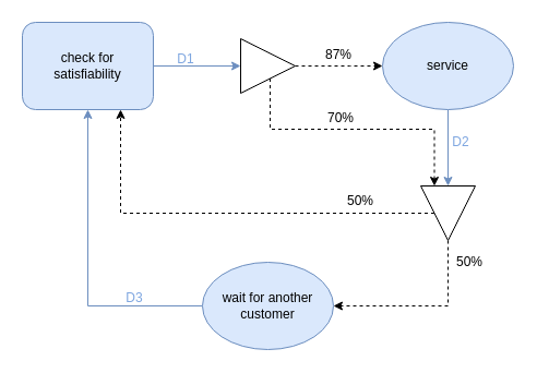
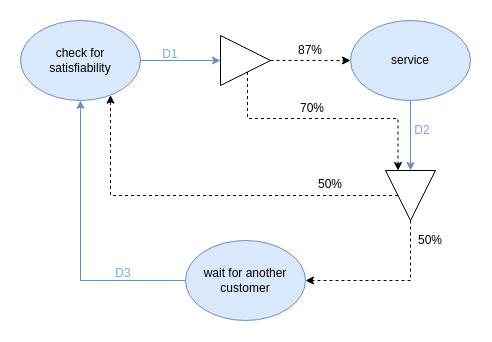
  <mxCell id="0" />
  <mxCell id="1" parent="0" />
  <mxCell id="2" style="edgeStyle=orthogonalEdgeStyle;rounded=0;orthogonalLoop=1;jettySize=auto;html=1;fillColor=#dae8fc;strokeColor=#6c8ebf;" edge="1" parent="1" source="3" target="11"><mxGeometry relative="1" as="geometry" /></mxCell>
  <mxCell id="3" value="service" style="ellipse;whiteSpace=wrap;html=1;fillColor=#dae8fc;strokeColor=#6c8ebf;" vertex="1" parent="1"><mxGeometry x="350" y="20" width="120" height="80" as="geometry" /></mxCell>
  <mxCell id="4" style="edgeStyle=orthogonalEdgeStyle;rounded=0;orthogonalLoop=1;jettySize=auto;html=1;fillColor=#dae8fc;strokeColor=#6c8ebf;" edge="1" parent="1" source="5" target="8"><mxGeometry relative="1" as="geometry" /></mxCell>
- <mxCell id="5" value="&lt;div&gt;check for &lt;br&gt;&lt;/div&gt;&lt;div&gt;satisfiability&lt;/div&gt;" style="whiteSpace=wrap;html=1;fillColor=#dae8fc;strokeColor=#6c8ebf;rounded=1;" vertex="1" parent="1"><mxGeometry x="20" y="20" width="120" height="80" as="geometry" /></mxCell>
+ <mxCell id="5" value="&lt;div&gt;check for &lt;br&gt;&lt;/div&gt;&lt;div&gt;satisfiability&lt;/div&gt;" style="ellipse;whiteSpace=wrap;html=1;fillColor=#dae8fc;strokeColor=#6c8ebf;" vertex="1" parent="1"><mxGeometry x="20" y="20" width="120" height="80" as="geometry" /></mxCell>
  <mxCell id="6" style="edgeStyle=orthogonalEdgeStyle;rounded=0;orthogonalLoop=1;jettySize=auto;html=1;dashed=1;" edge="1" parent="1" source="8" target="3"><mxGeometry relative="1" as="geometry"><Array as="points"><mxPoint x="320" y="60" /><mxPoint x="320" y="60" /></Array></mxGeometry></mxCell>
  <mxCell id="7" style="edgeStyle=orthogonalEdgeStyle;rounded=0;orthogonalLoop=1;jettySize=auto;html=1;dashed=1;entryX=0;entryY=0.75;entryDx=0;entryDy=0;" edge="1" parent="1" source="8" target="11"><mxGeometry relative="1" as="geometry"><mxPoint x="247" y="40" as="sourcePoint" /><mxPoint x="399.5" y="137.5" as="targetPoint" /><Array as="points"><mxPoint x="247" y="118" /><mxPoint x="398" y="118" /></Array></mxGeometry></mxCell>
  <mxCell id="8" value="" style="triangle;whiteSpace=wrap;html=1;" vertex="1" parent="1"><mxGeometry x="220" y="35" width="50" height="50" as="geometry" /></mxCell>
  <mxCell id="9" style="edgeStyle=orthogonalEdgeStyle;rounded=0;orthogonalLoop=1;jettySize=auto;html=1;dashed=1;" edge="1" parent="1" source="11" target="5"><mxGeometry relative="1" as="geometry"><Array as="points"><mxPoint x="110" y="195" /></Array></mxGeometry></mxCell>
  <mxCell id="10" style="edgeStyle=orthogonalEdgeStyle;rounded=0;orthogonalLoop=1;jettySize=auto;html=1;entryX=0;entryY=0.5;entryDx=0;entryDy=0;dashed=1;" edge="1" parent="1" source="11" target="13"><mxGeometry relative="1" as="geometry"><Array as="points"><mxPoint x="410" y="280" /></Array></mxGeometry></mxCell>
  <mxCell id="11" value="" style="triangle;whiteSpace=wrap;html=1;rotation=90;" vertex="1" parent="1"><mxGeometry x="385" y="170" width="50" height="50" as="geometry" /></mxCell>
  <mxCell id="12" style="edgeStyle=orthogonalEdgeStyle;rounded=0;orthogonalLoop=1;jettySize=auto;html=1;fillColor=#dae8fc;strokeColor=#6c8ebf;" edge="1" parent="1" source="13" target="5"><mxGeometry relative="1" as="geometry"><Array as="points"><mxPoint x="80" y="280" /></Array></mxGeometry></mxCell>
  <mxCell id="13" value="wait for another customer" style="ellipse;whiteSpace=wrap;html=1;direction=west;fillColor=#dae8fc;strokeColor=#6c8ebf;" vertex="1" parent="1"><mxGeometry x="185" y="240" width="120" height="80" as="geometry" /></mxCell>
  <mxCell id="14" value="87%" style="text;html=1;strokeColor=none;fillColor=none;align=center;verticalAlign=middle;whiteSpace=wrap;rounded=0;" vertex="1" parent="1"><mxGeometry x="290" y="40" width="40" height="20" as="geometry" /></mxCell>
  <mxCell id="15" value="70%" style="text;html=1;strokeColor=none;fillColor=none;align=center;verticalAlign=middle;whiteSpace=wrap;rounded=0;" vertex="1" parent="1"><mxGeometry x="292" y="97.5" width="40" height="20" as="geometry" /></mxCell>
  <mxCell id="16" value="50%" style="text;html=1;strokeColor=none;fillColor=none;align=center;verticalAlign=middle;whiteSpace=wrap;rounded=0;" vertex="1" parent="1"><mxGeometry x="410" y="230" width="40" height="20" as="geometry" /></mxCell>
  <mxCell id="17" value="50%" style="text;html=1;strokeColor=none;fillColor=none;align=center;verticalAlign=middle;whiteSpace=wrap;rounded=0;" vertex="1" parent="1"><mxGeometry x="310" y="174" width="40" height="20" as="geometry" /></mxCell>
  <mxCell id="18" value="D1" style="text;html=1;strokeColor=none;fillColor=none;align=center;verticalAlign=middle;whiteSpace=wrap;rounded=0;fontColor=#7EA6E0;" vertex="1" parent="1"><mxGeometry x="150" y="44" width="40" height="20" as="geometry" /></mxCell>
  <mxCell id="19" value="D2" style="text;html=1;strokeColor=none;fillColor=none;align=center;verticalAlign=middle;whiteSpace=wrap;rounded=0;fontColor=#7EA6E0;" vertex="1" parent="1"><mxGeometry x="402" y="120" width="40" height="20" as="geometry" /></mxCell>
  <mxCell id="20" value="D3" style="text;html=1;strokeColor=none;fillColor=none;align=center;verticalAlign=middle;whiteSpace=wrap;rounded=0;fontColor=#7EA6E0;" vertex="1" parent="1"><mxGeometry x="103" y="263" width="40" height="20" as="geometry" /></mxCell>
